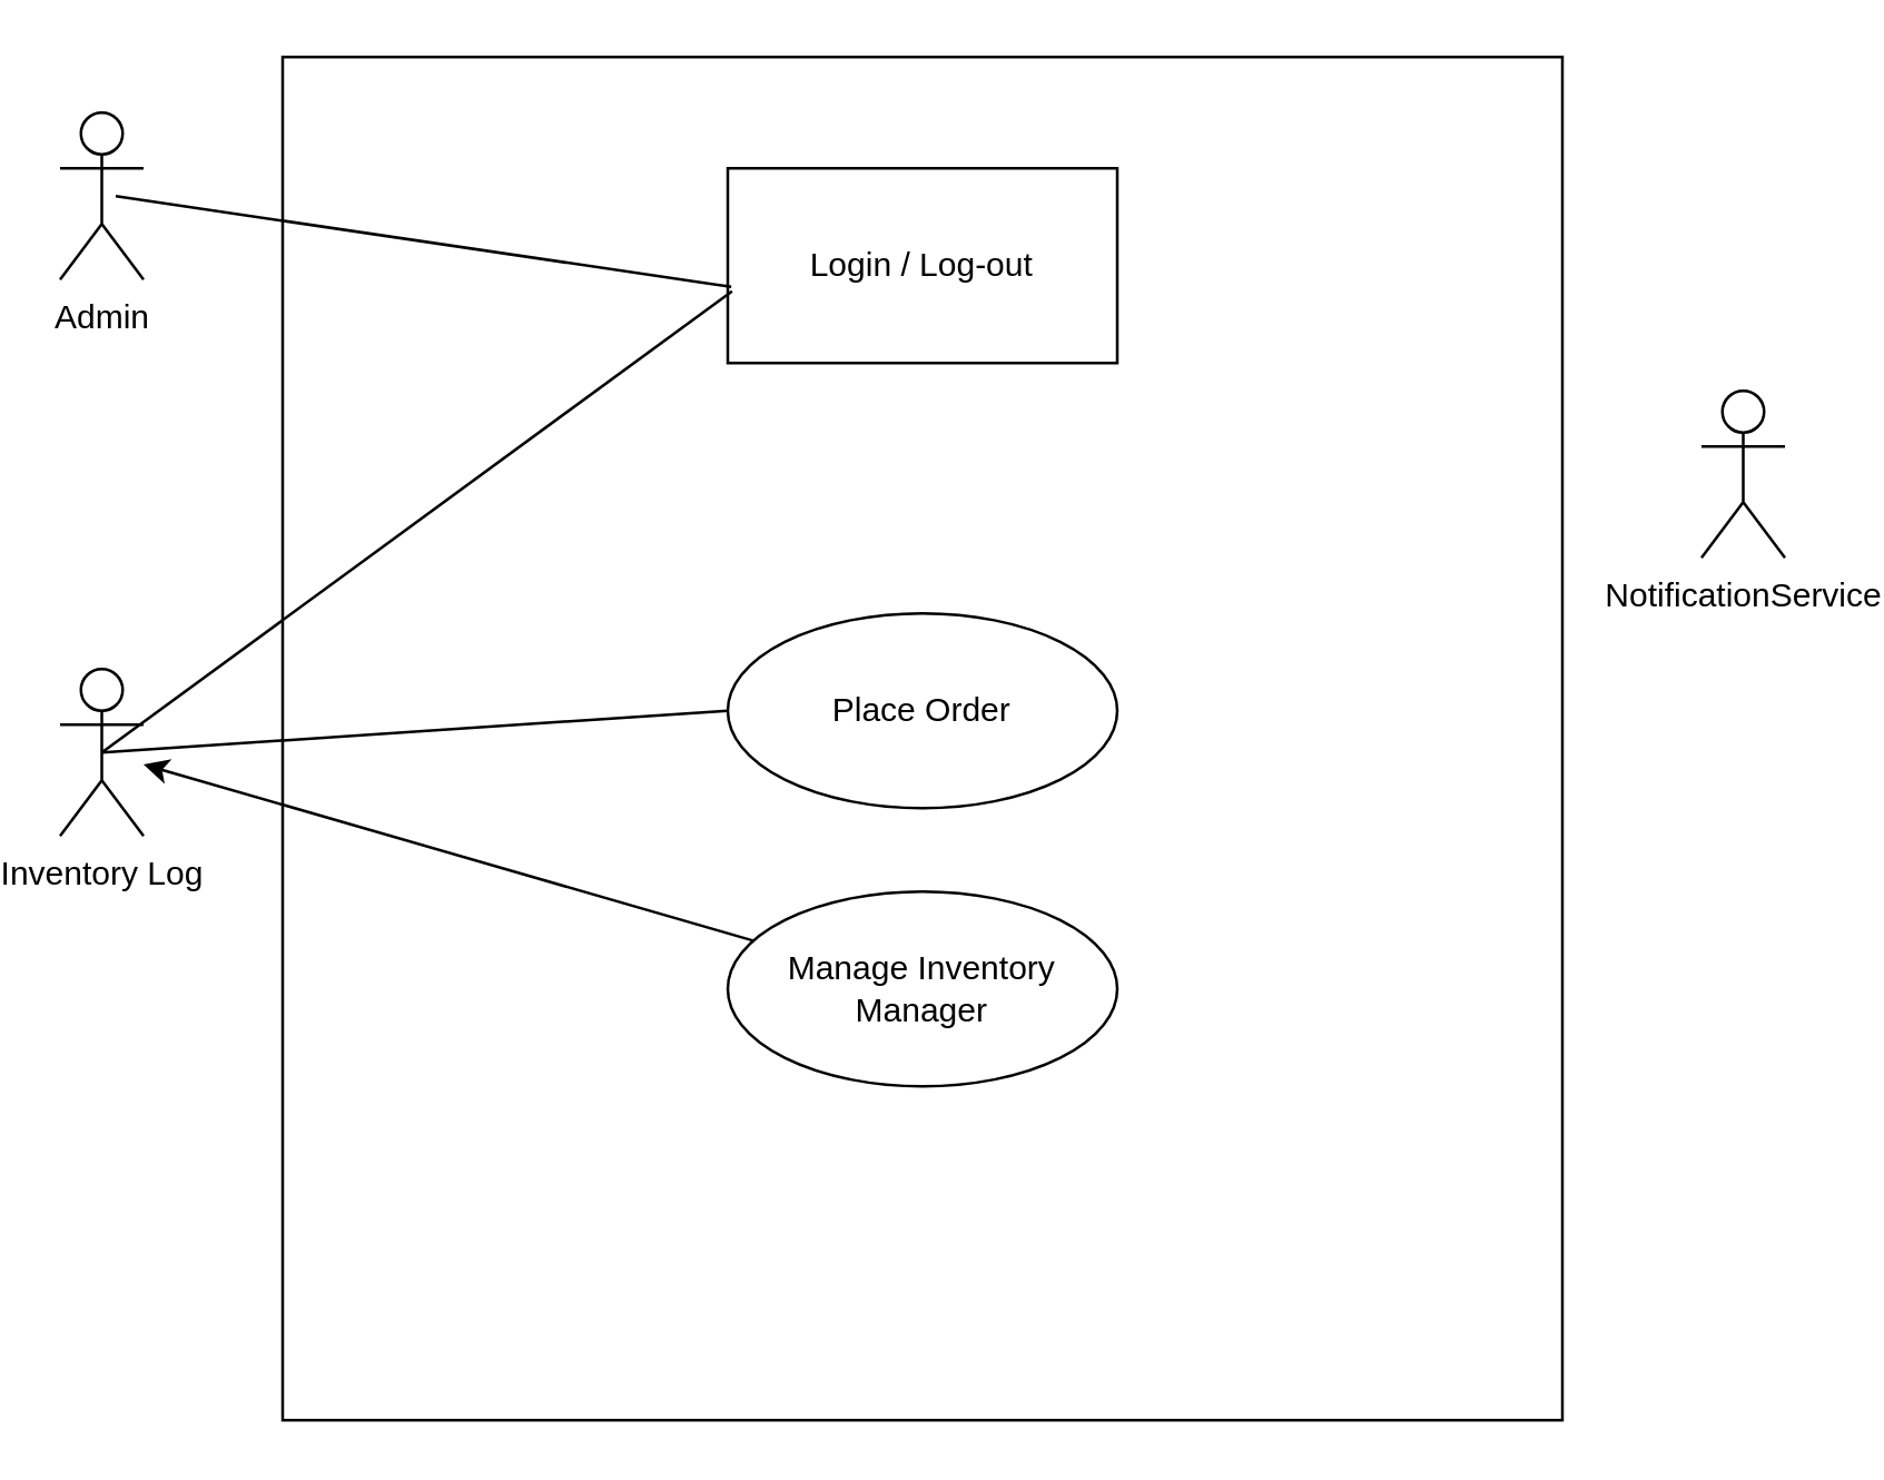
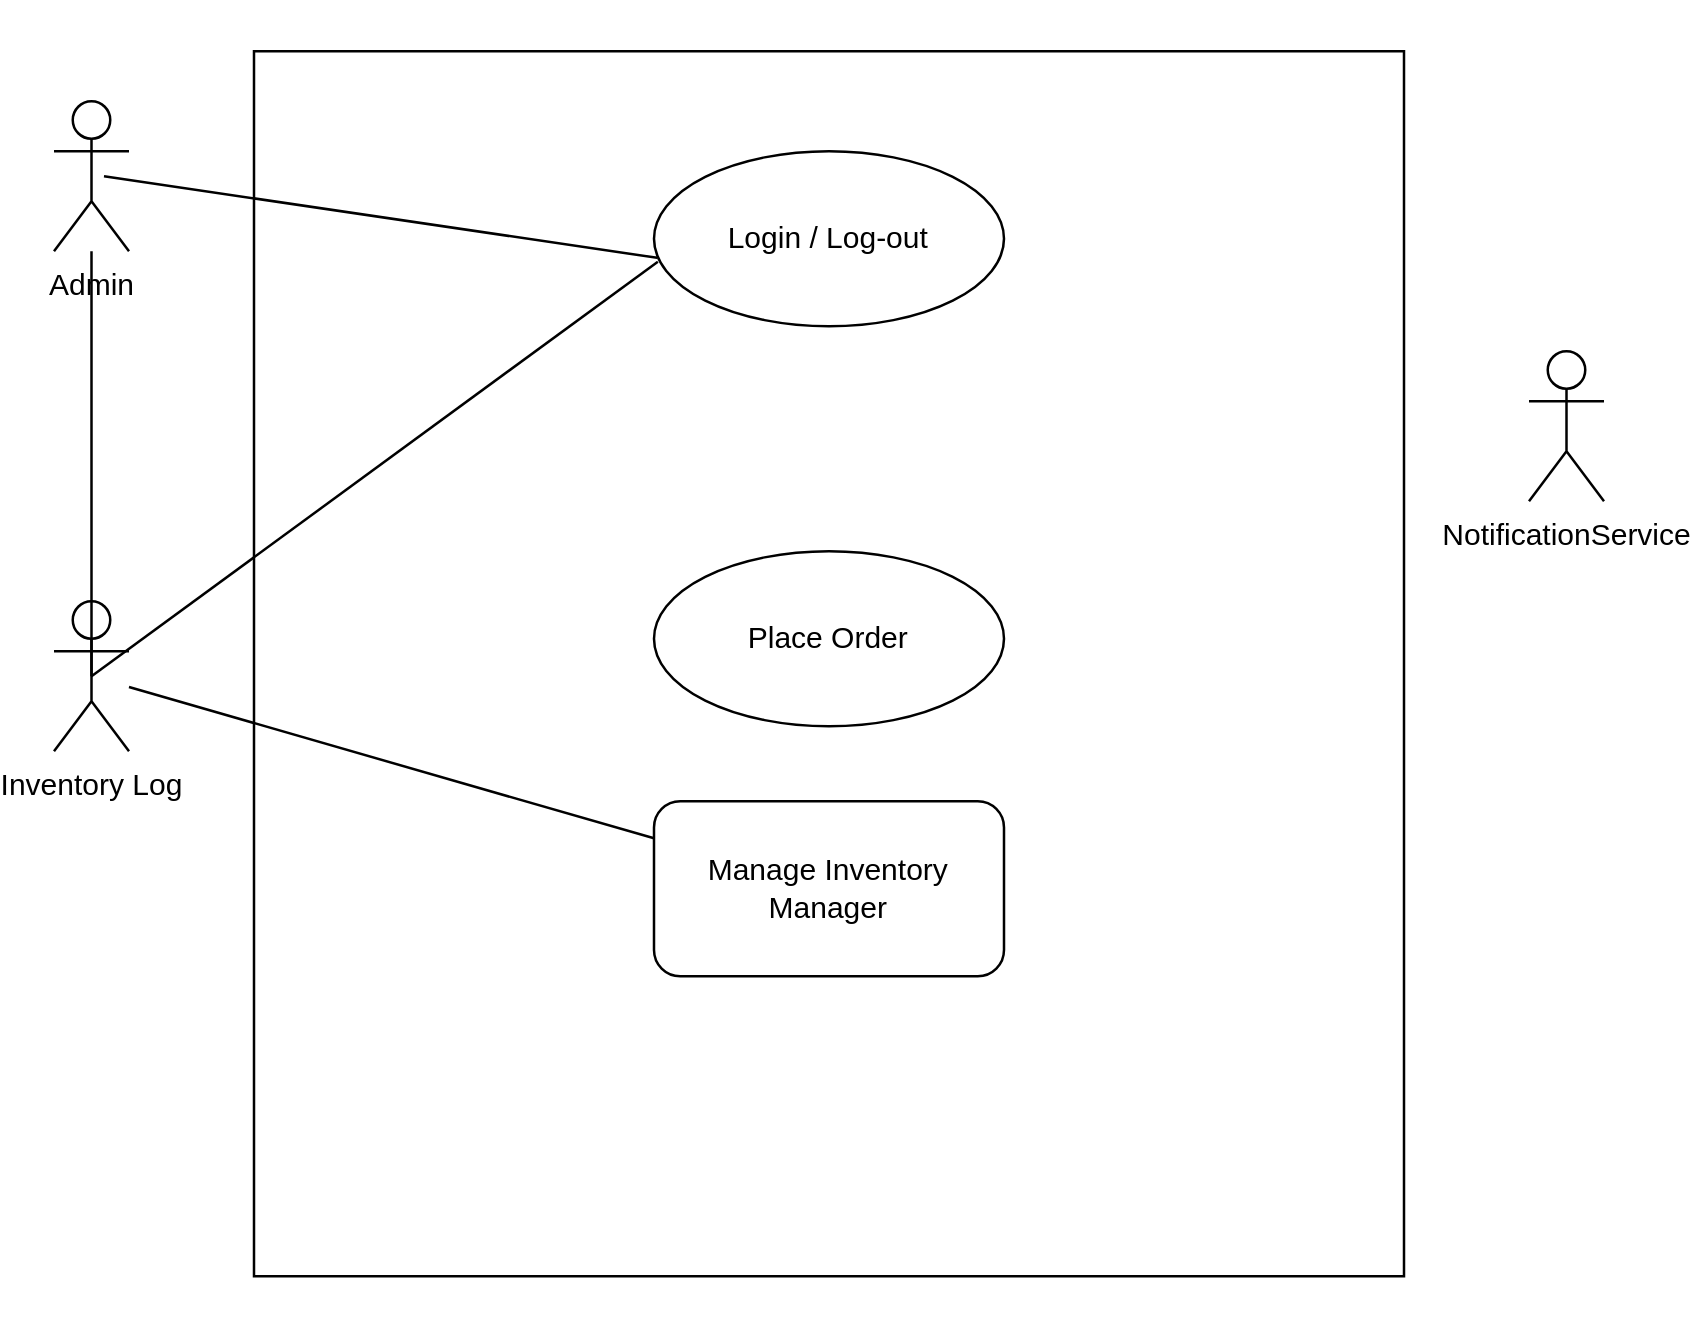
  <mxCell id="0" />
  <mxCell id="1" parent="0" />
  <mxCell id="2" value="" style="rounded=0;whiteSpace=wrap;html=1;" vertex="1" parent="1"><mxGeometry x="100" y="20" width="460" height="490" as="geometry" /></mxCell>
  <mxCell id="3" value="Admin" style="shape=umlActor;html=1;verticalLabelPosition=bottom;verticalAlign=top;align=center;" vertex="1" parent="1"><mxGeometry x="20" y="40" width="30" height="60" as="geometry" /></mxCell>
  <mxCell id="4" value="Inventory Log" style="shape=umlActor;html=1;verticalLabelPosition=bottom;verticalAlign=top;align=center;" vertex="1" parent="1"><mxGeometry x="20" y="240" width="30" height="60" as="geometry" /></mxCell>
  <mxCell id="5" value="NotificationService" style="shape=umlActor;html=1;verticalLabelPosition=bottom;verticalAlign=top;align=center;" vertex="1" parent="1"><mxGeometry x="610" y="140" width="30" height="60" as="geometry" /></mxCell>
- <mxCell id="6" value="Login / Log-out" style="whiteSpace=wrap;html=1;rounded=0;" vertex="1" parent="1"><mxGeometry x="260" y="60" width="140" height="70" as="geometry" /></mxCell>
- <mxCell id="7" value="Manage Inventory Manager" style="ellipse;whiteSpace=wrap;html=1;" vertex="1" parent="1"><mxGeometry x="260" y="320" width="140" height="70" as="geometry" /></mxCell>
+ <mxCell id="6" value="Login / Log-out" style="ellipse;whiteSpace=wrap;html=1;" vertex="1" parent="1"><mxGeometry x="260" y="60" width="140" height="70" as="geometry" /></mxCell>
+ <mxCell id="7" value="Manage Inventory Manager" style="whiteSpace=wrap;html=1;rounded=1;" vertex="1" parent="1"><mxGeometry x="260" y="320" width="140" height="70" as="geometry" /></mxCell>
  <mxCell id="8" value="Place Order" style="ellipse;whiteSpace=wrap;html=1;" vertex="1" parent="1"><mxGeometry x="260" y="220" width="140" height="70" as="geometry" /></mxCell>
- <mxCell id="9" value="" style="edgeStyle=none;html=1;endArrow=classic;verticalAlign=bottom;" edge="1" parent="1" source="7" target="4"><mxGeometry width="160" relative="1" as="geometry"><mxPoint x="330" y="340" as="sourcePoint" /><mxPoint x="490" y="340" as="targetPoint" /></mxGeometry></mxCell>
+ <mxCell id="9" value="" style="edgeStyle=none;html=1;endArrow=none;verticalAlign=bottom;" edge="1" parent="1" source="7" target="4"><mxGeometry width="160" relative="1" as="geometry"><mxPoint x="330" y="340" as="sourcePoint" /><mxPoint x="490" y="340" as="targetPoint" /></mxGeometry></mxCell>
  <mxCell id="10" value="" style="edgeStyle=none;html=1;endArrow=none;verticalAlign=bottom;exitX=0.5;exitY=0.5;exitDx=0;exitDy=0;exitPerimeter=0;entryX=0.011;entryY=0.631;entryDx=0;entryDy=0;entryPerimeter=0;" edge="1" parent="1" source="4" target="6"><mxGeometry width="160" relative="1" as="geometry"><mxPoint x="260" y="270" as="sourcePoint" /><mxPoint x="260" y="110" as="targetPoint" /></mxGeometry></mxCell>
  <mxCell id="11" value="" style="edgeStyle=none;html=1;endArrow=none;verticalAlign=bottom;entryX=0.009;entryY=0.609;entryDx=0;entryDy=0;entryPerimeter=0;" edge="1" parent="1" target="6"><mxGeometry width="160" relative="1" as="geometry"><mxPoint x="40" y="70" as="sourcePoint" /><mxPoint x="200" y="70" as="targetPoint" /></mxGeometry></mxCell>
- <mxCell id="12" value="" style="edgeStyle=none;html=1;endArrow=none;verticalAlign=bottom;exitX=0.5;exitY=0.5;exitDx=0;exitDy=0;exitPerimeter=0;entryX=0;entryY=0.5;entryDx=0;entryDy=0;" edge="1" parent="1" source="4" target="8"><mxGeometry width="160" relative="1" as="geometry"><mxPoint x="260" y="270" as="sourcePoint" /><mxPoint x="300" y="270" as="targetPoint" /></mxGeometry></mxCell>
+ <mxCell id="12" value="" style="edgeStyle=none;html=1;endArrow=none;verticalAlign=bottom;exitX=0.5;exitY=0.5;exitDx=0;exitDy=0;exitPerimeter=0;" edge="1" parent="1" source="4" target="3"><mxGeometry width="160" relative="1" as="geometry"><mxPoint x="260" y="270" as="sourcePoint" /><mxPoint x="300" y="270" as="targetPoint" /></mxGeometry></mxCell>
